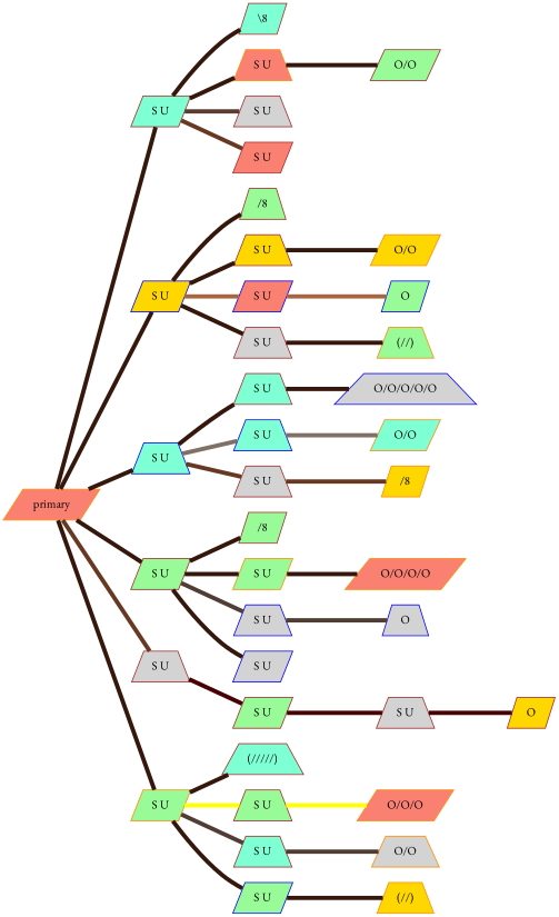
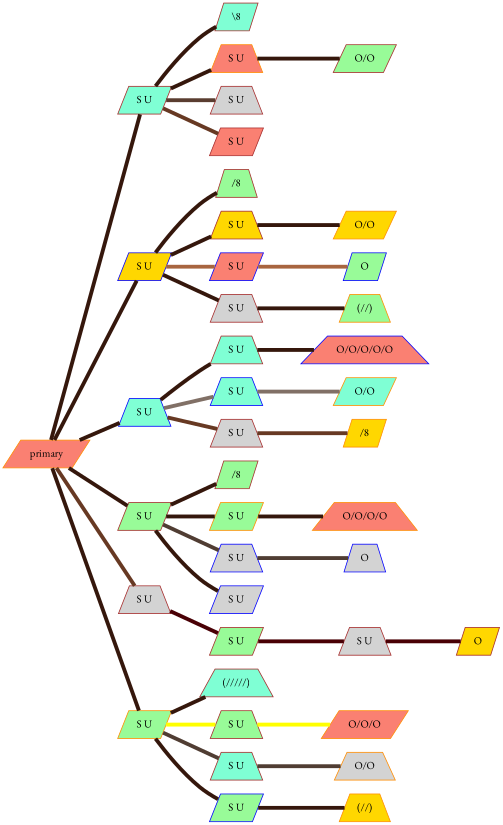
  graph {
    fontname="EB Garamond"
    rankdir=LR
    node [color=brown fillcolor=palegreen fontname="EB Garamond" shape=parallelogram style=filled]
    edge [color="#35170C" fontname="EB Garamond" penwidth=5]
    n1 [fillcolor=aquamarine label="S U"]
    n2 [fillcolor=aquamarine label="\\8"]
    n3 [color=darkorange fillcolor=salmon label="S U" shape=trapezium]
    n4 [fillcolor=lightgrey label="S U" shape=trapezium]
    n5 [fillcolor=salmon label="S U"]
    primary [color=darkorange fillcolor=salmon]
    n7 [color=blue fillcolor=gold label="S U"]
    n8 [color=blue fillcolor=aquamarine label="S U" shape=trapezium]
    n9 [label="S U"]
    n10 [fillcolor=lightgrey label="S U" shape=trapezium]
    n11 [color=darkorange label="S U"]
    n12 [label="/8" shape=trapezium]
    n13 [fillcolor=gold label="S U" shape=trapezium]
    n14 [color=blue fillcolor=salmon label="S U"]
    n15 [fillcolor=lightgrey label="S U" shape=trapezium]
    n16 [fillcolor=aquamarine label="S U" shape=trapezium]
    n17 [color=blue fillcolor=aquamarine label="S U" shape=trapezium]
    n18 [fillcolor=lightgrey label="S U" shape=trapezium]
    n19 [label="/8"]
    n20 [color=darkorange label="S U"]
    n21 [color=blue fillcolor=lightgrey label="S U" shape=trapezium]
    n22 [color=blue fillcolor=lightgrey label="S U"]
    n23 [label="S U"]
    n24 [fillcolor=aquamarine label="(/////)" shape=trapezium]
    n25 [label="S U" shape=trapezium]
    n26 [fillcolor=aquamarine label="S U" shape=trapezium]
    n27 [color=blue label="S U"]
    n28 [label="O/O"]
    n29 [color=darkorange fillcolor=gold label="O/O"]
    n30 [color=blue label=O]
    n31 [color=darkorange label="(//)" shape=trapezium]
-   n32 [color=blue fillcolor=lightgrey label="O/O/O/O/O" shape=trapezium]
+   n32 [color=blue fillcolor=salmon label="O/O/O/O/O" shape=trapezium]
    n33 [color=darkorange fillcolor=aquamarine label="O/O"]
    n34 [color=darkorange fillcolor=gold label="/8"]
-   n35 [color=darkorange fillcolor=salmon label="O/O/O/O"]
+   n35 [color=darkorange fillcolor=salmon label="O/O/O/O" shape=trapezium]
    n36 [color=blue fillcolor=lightgrey label=O shape=trapezium]
    n37 [fillcolor=lightgrey label="S U" shape=trapezium]
    n38 [fillcolor=gold label=O]
    n39 [color=darkorange fillcolor=salmon label="O/O/O"]
    n40 [color=darkorange fillcolor=lightgrey label="O/O" shape=trapezium]
    n41 [color=darkorange fillcolor=gold label="(//)" shape=trapezium]
    n1 -- n2
    n1 -- n3
    n1 -- n4 [color="#5A3D30"]
    n1 -- n5 [color="#673923"]
    n3 -- n28
    primary -- n1
    primary -- n7
    primary -- n8
    primary -- n9
    primary -- n10 [color="#673923"]
    primary -- n11
    n7 -- n12
    n7 -- n13
    n7 -- n14 [color="#A86540"]
    n7 -- n15
    n8 -- n16
    n8 -- n17 [color="#817066"]
    n8 -- n18 [color="#673923"]
    n9 -- n19
    n9 -- n20
    n9 -- n21 [color="#503D33"]
    n9 -- n22
    n10 -- n23 [color="#490005"]
    n11 -- n24
    n11 -- n25 [color=yellow]
    n11 -- n26 [color="#503D33"]
    n11 -- n27
    n13 -- n29
    n14 -- n30 [color="#A86540"]
    n15 -- n31
    n16 -- n32
    n17 -- n33 [color="#817066"]
    n18 -- n34 [color="#673923"]
    n20 -- n35
    n21 -- n36 [color="#503D33"]
    n23 -- n37 [color="#490005"]
    n25 -- n39 [color=yellow]
    n26 -- n40 [color="#503D33"]
    n27 -- n41
    n37 -- n38 [color="#490005"]
  }
